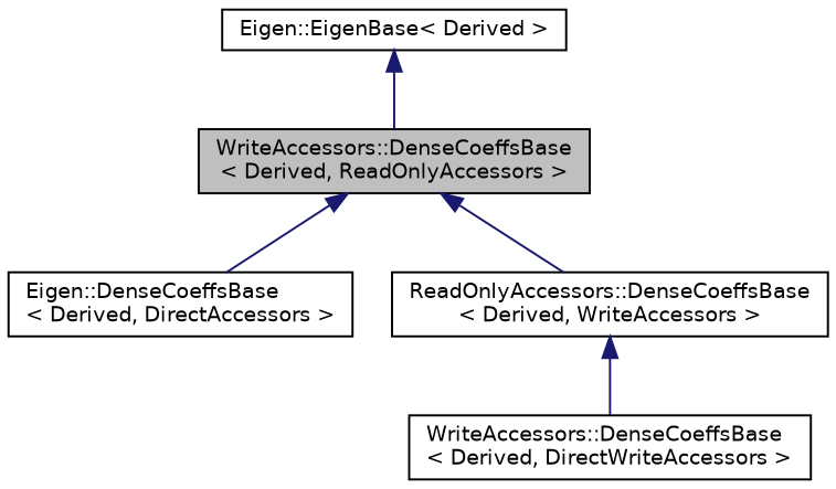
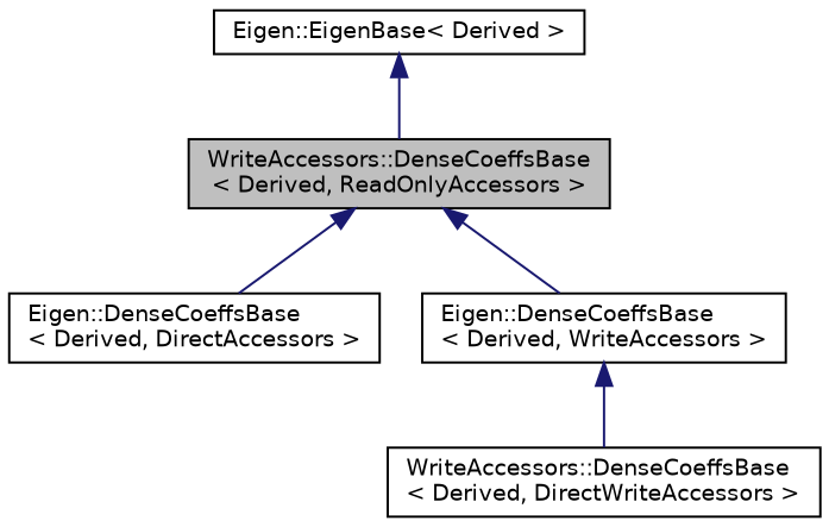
  digraph {
    rankdir=TB
    node [color=black fillcolor=white fontname=Helvetica fontsize=10 shape=record style=filled]
    edge [color=midnightblue dir=back fontname=Helvetica fontsize=10 labelfontname=Helvetica labelfontsize=10 style=solid]
    n1 [fillcolor=grey75 fontcolor=black height=0.2 label="WriteAccessors::DenseCoeffsBase\l\< Derived, ReadOnlyAccessors \>" width=0.4]
    n2 [height=0.2 label="Eigen::DenseCoeffsBase\l\< Derived, DirectAccessors \>" width=0.4]
-   n3 [height=0.2 label="ReadOnlyAccessors::DenseCoeffsBase\l\< Derived, WriteAccessors \>" width=0.4]
+   n3 [height=0.2 label="Eigen::DenseCoeffsBase\l\< Derived, WriteAccessors \>" width=0.4]
    n4 [height=0.2 label="WriteAccessors::DenseCoeffsBase\l\< Derived, DirectWriteAccessors \>" width=0.4]
    n5 [height=0.2 label="Eigen::EigenBase\< Derived \>" width=0.4]
    n1 -> n2
    n1 -> n3
    n3 -> n4
    n5 -> n1
  }
